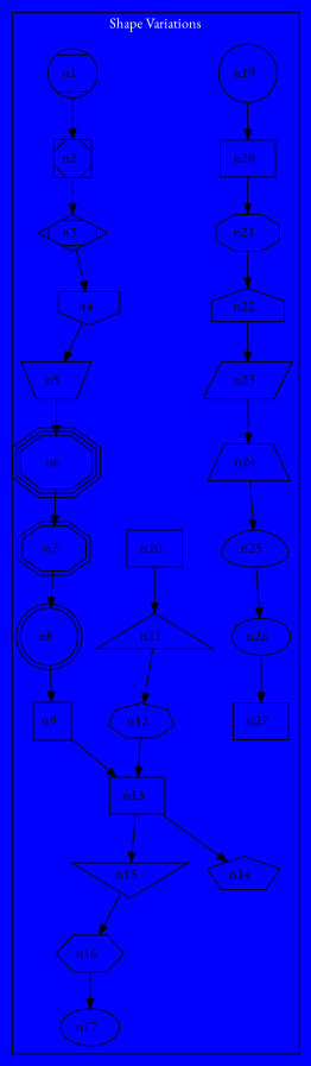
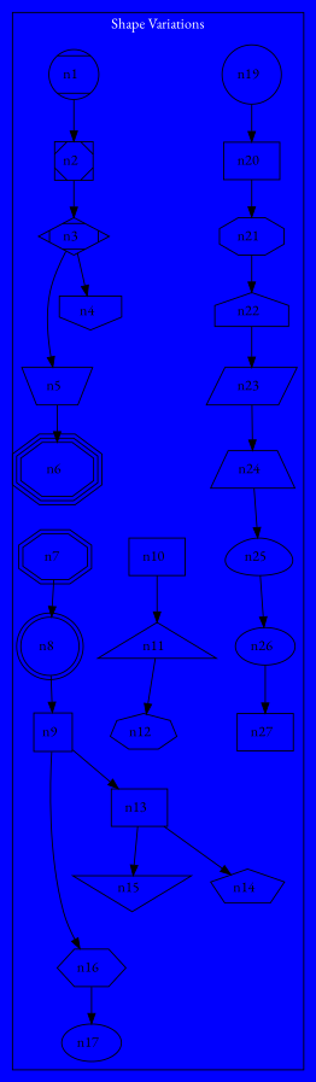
  digraph {
    bgcolor=blue
    fontname="EB Garamond"
    node [fillcolor="bisque:brown" fontcolor=black fontname="EB Garamond" gradient=linear gradientangle=0]
    edge [fontname="EB Garamond"]
    n1 [label="n27  " shape=polygon]
    n2 [label="n26  " shape=oval]
    n3 [label="n25  " shape=egg]
    n4 [label="n24  " shape=trapezium]
    n5 [label="n23  " shape=parallelogram]
    n6 [label="n22  " shape=house]
    n7 [label="n21  " shape=octagon]
    n8 [label="n20  " shape=box]
    n9 [label="n19  " shape=circle]
    n10 [label="n17  " shape=ellipse]
    n11 [label="n16  " shape=hexagon]
    n12 [label="n15  " shape=invtriangle]
    n13 [label="n14  " shape=pentagon]
    n14 [label="n13  " shape=rect]
    n15 [label="n12  " shape=septagon]
    n16 [label="n11  " shape=triangle]
    n17 [label="n10  " shape=rectangle]
    n18 [label="n9  " shape=square]
    n19 [label="n8  " shape=doublecircle]
    n20 [label="n7  " shape=doubleoctagon]
    n21 [label="n6  " shape=tripleoctagon]
    n22 [label="n5  " shape=invtrapezium]
    n23 [label="n4  " shape=invhouse]
    n24 [label="n3  " shape=Mdiamond]
    n25 [label="n2  " shape=Msquare]
    n26 [label="n1  " shape=Mcircle]
    subgraph cluster_1 {
      fontcolor=white
      label="Shape Variations"
      n1
      n2
      n3
      n4
      n5
      n6
      n7
      n8
      n9
      n10
      n11
      n12
      n13
      n14
      n15
      n16
      n17
      n18
      n19
      n20
      n21
      n22
      n23
      n24
      n25
      n26
    }
    n2 -> n1
    n3 -> n2
    n4 -> n3
    n5 -> n4
    n6 -> n5
    n7 -> n6
    n8 -> n7
    n9 -> n8
    n11 -> n10
-   n12 -> n11
+   n18 -> n11
    n14 -> n12
    n14 -> n13
-   n15 -> n14
    n16 -> n15
    n17 -> n16
    n18 -> n14
    n19 -> n18
    n20 -> n19
-   n21 -> n20
    n22 -> n21
-   n23 -> n22
+   n24 -> n22
    n24 -> n23
    n25 -> n24
    n26 -> n25
  }
